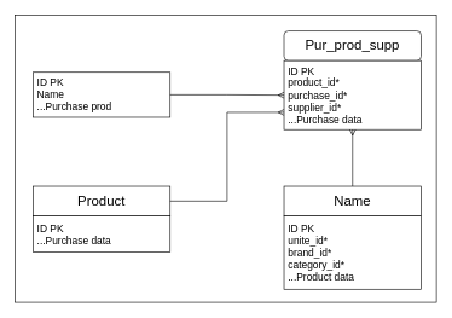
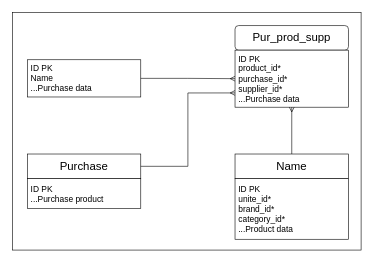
  <mxCell id="0" />
  <mxCell id="1" parent="0" />
  <mxCell id="2" value="" style="rounded=0;whiteSpace=wrap;html=1;" vertex="1" parent="1"><mxGeometry x="20" y="20" width="581" height="396" as="geometry" /></mxCell>
  <mxCell id="3" value="" style="group" vertex="1" connectable="0" parent="1"><mxGeometry x="391" y="256" width="189" height="142" as="geometry" /></mxCell>
  <mxCell id="4" value="&lt;font style=&quot;font-size: 19px;&quot;&gt;Name&lt;/font&gt;" style="rounded=0;whiteSpace=wrap;html=1;" vertex="1" parent="3"><mxGeometry width="189" height="41" as="geometry" /></mxCell>
  <mxCell id="5" value="&lt;div style=&quot;font-size: 14px;&quot; align=&quot;left&quot;&gt;&lt;font style=&quot;font-size: 14px;&quot;&gt;&amp;nbsp;ID PK&lt;/font&gt;&lt;/div&gt;&lt;div style=&quot;font-size: 14px;&quot; align=&quot;left&quot;&gt;&amp;nbsp;unite_id*&lt;br&gt;&lt;/div&gt;&lt;div style=&quot;font-size: 14px;&quot; align=&quot;left&quot;&gt;&amp;nbsp;brand_id*&lt;/div&gt;&lt;div style=&quot;font-size: 14px;&quot; align=&quot;left&quot;&gt;&amp;nbsp;category_id*&lt;/div&gt;&lt;div style=&quot;font-size: 14px;&quot; align=&quot;left&quot;&gt;&lt;font style=&quot;font-size: 14px;&quot;&gt;&amp;nbsp;...Product data&lt;br&gt;&lt;/font&gt;&lt;/div&gt;" style="rounded=0;whiteSpace=wrap;html=1;align=left;" vertex="1" parent="3"><mxGeometry y="41" width="189" height="101" as="geometry" /></mxCell>
  <mxCell id="6" value="" style="group" vertex="1" connectable="0" parent="1"><mxGeometry x="45" y="256" width="189" height="103" as="geometry" /></mxCell>
- <mxCell id="7" value="&lt;font style=&quot;font-size: 19px;&quot;&gt;Product&lt;/font&gt;" style="rounded=0;whiteSpace=wrap;html=1;" vertex="1" parent="6"><mxGeometry width="189" height="41" as="geometry" /></mxCell>
- <mxCell id="8" value="&lt;div style=&quot;font-size: 14px;&quot; align=&quot;left&quot;&gt;&lt;font style=&quot;font-size: 14px;&quot;&gt;&amp;nbsp;ID PK&lt;br&gt;&lt;/font&gt;&lt;/div&gt;&lt;div style=&quot;font-size: 14px;&quot; align=&quot;left&quot;&gt;&lt;font style=&quot;font-size: 14px;&quot;&gt;&amp;nbsp;...Purchase data&lt;br&gt;&lt;/font&gt;&lt;/div&gt;" style="rounded=0;whiteSpace=wrap;html=1;align=left;" vertex="1" parent="6"><mxGeometry y="41" width="189" height="50" as="geometry" /></mxCell>
+ <mxCell id="7" value="&lt;font style=&quot;font-size: 19px;&quot;&gt;Purchase&lt;/font&gt;" style="rounded=0;whiteSpace=wrap;html=1;" vertex="1" parent="6"><mxGeometry width="189" height="41" as="geometry" /></mxCell>
+ <mxCell id="8" value="&lt;div style=&quot;font-size: 14px;&quot; align=&quot;left&quot;&gt;&lt;font style=&quot;font-size: 14px;&quot;&gt;&amp;nbsp;ID PK&lt;br&gt;&lt;/font&gt;&lt;/div&gt;&lt;div style=&quot;font-size: 14px;&quot; align=&quot;left&quot;&gt;&lt;font style=&quot;font-size: 14px;&quot;&gt;&amp;nbsp;...Purchase product&lt;br&gt;&lt;/font&gt;&lt;/div&gt;" style="rounded=0;whiteSpace=wrap;html=1;align=left;" vertex="1" parent="6"><mxGeometry y="41" width="189" height="50" as="geometry" /></mxCell>
  <mxCell id="9" value="" style="group" vertex="1" connectable="0" parent="1"><mxGeometry x="45" y="58" width="189" height="103" as="geometry" /></mxCell>
- <mxCell id="10" value="&lt;div style=&quot;font-size: 14px;&quot; align=&quot;left&quot;&gt;&lt;font style=&quot;font-size: 14px;&quot;&gt;&amp;nbsp;ID PK&lt;br&gt;&lt;/font&gt;&lt;/div&gt;&lt;div style=&quot;font-size: 14px;&quot; align=&quot;left&quot;&gt;&lt;font style=&quot;font-size: 14px;&quot;&gt;&amp;nbsp;Name&lt;/font&gt;&lt;/div&gt;&lt;div style=&quot;font-size: 14px;&quot; align=&quot;left&quot;&gt;&lt;font style=&quot;font-size: 14px;&quot;&gt;&amp;nbsp;...Purchase prod&lt;br&gt;&lt;/font&gt;&lt;/div&gt;" style="rounded=0;whiteSpace=wrap;html=1;align=left;" vertex="1" parent="9"><mxGeometry y="41" width="189" height="62" as="geometry" /></mxCell>
+ <mxCell id="10" value="&lt;div style=&quot;font-size: 14px;&quot; align=&quot;left&quot;&gt;&lt;font style=&quot;font-size: 14px;&quot;&gt;&amp;nbsp;ID PK&lt;br&gt;&lt;/font&gt;&lt;/div&gt;&lt;div style=&quot;font-size: 14px;&quot; align=&quot;left&quot;&gt;&lt;font style=&quot;font-size: 14px;&quot;&gt;&amp;nbsp;Name&lt;/font&gt;&lt;/div&gt;&lt;div style=&quot;font-size: 14px;&quot; align=&quot;left&quot;&gt;&lt;font style=&quot;font-size: 14px;&quot;&gt;&amp;nbsp;...Purchase data&lt;br&gt;&lt;/font&gt;&lt;/div&gt;" style="rounded=0;whiteSpace=wrap;html=1;align=left;" vertex="1" parent="9"><mxGeometry y="41" width="189" height="62" as="geometry" /></mxCell>
  <mxCell id="11" value="" style="group" vertex="1" connectable="0" parent="1"><mxGeometry x="391" y="42" width="189" height="136" as="geometry" /></mxCell>
  <mxCell id="12" value="&lt;font style=&quot;font-size: 19px;&quot;&gt;Pur_prod_supp&lt;/font&gt;" style="whiteSpace=wrap;html=1;rounded=1;" vertex="1" parent="11"><mxGeometry width="189" height="41" as="geometry" /></mxCell>
  <mxCell id="13" value="&lt;div style=&quot;font-size: 14px;&quot; align=&quot;left&quot;&gt;&lt;font style=&quot;font-size: 14px;&quot;&gt;&amp;nbsp;ID PK&lt;br&gt;&lt;/font&gt;&lt;/div&gt;&lt;div style=&quot;font-size: 14px;&quot; align=&quot;left&quot;&gt;&lt;font style=&quot;font-size: 14px;&quot;&gt;&amp;nbsp;product_id*&lt;/font&gt;&lt;/div&gt;&lt;div style=&quot;font-size: 14px;&quot; align=&quot;left&quot;&gt;&lt;font style=&quot;font-size: 14px;&quot;&gt;&amp;nbsp;purchase_id*&lt;/font&gt;&lt;/div&gt;&lt;div style=&quot;font-size: 14px;&quot; align=&quot;left&quot;&gt;&lt;font style=&quot;font-size: 14px;&quot;&gt;&amp;nbsp;supplier_id*&lt;br&gt;&lt;/font&gt;&lt;/div&gt;&lt;div style=&quot;font-size: 14px;&quot; align=&quot;left&quot;&gt;&lt;font style=&quot;font-size: 14px;&quot;&gt;&amp;nbsp;...Purchase data&lt;br&gt;&lt;/font&gt;&lt;/div&gt;" style="rounded=0;whiteSpace=wrap;html=1;align=left;" vertex="1" parent="11"><mxGeometry y="41" width="189" height="95" as="geometry" /></mxCell>
  <mxCell id="14" style="edgeStyle=orthogonalEdgeStyle;rounded=0;orthogonalLoop=1;jettySize=auto;html=1;entryX=0;entryY=0.75;entryDx=0;entryDy=0;endArrow=ERmany;endFill=0;" edge="1" parent="1" source="7" target="13"><mxGeometry relative="1" as="geometry" /></mxCell>
  <mxCell id="15" style="edgeStyle=orthogonalEdgeStyle;rounded=0;orthogonalLoop=1;jettySize=auto;html=1;entryX=0;entryY=0.5;entryDx=0;entryDy=0;endArrow=ERmany;endFill=0;" edge="1" parent="1" source="10" target="13"><mxGeometry relative="1" as="geometry" /></mxCell>
  <mxCell id="16" value="" style="edgeStyle=orthogonalEdgeStyle;rounded=0;orthogonalLoop=1;jettySize=auto;html=1;endArrow=ERmany;endFill=0;" edge="1" parent="1" source="4" target="13"><mxGeometry relative="1" as="geometry" /></mxCell>
